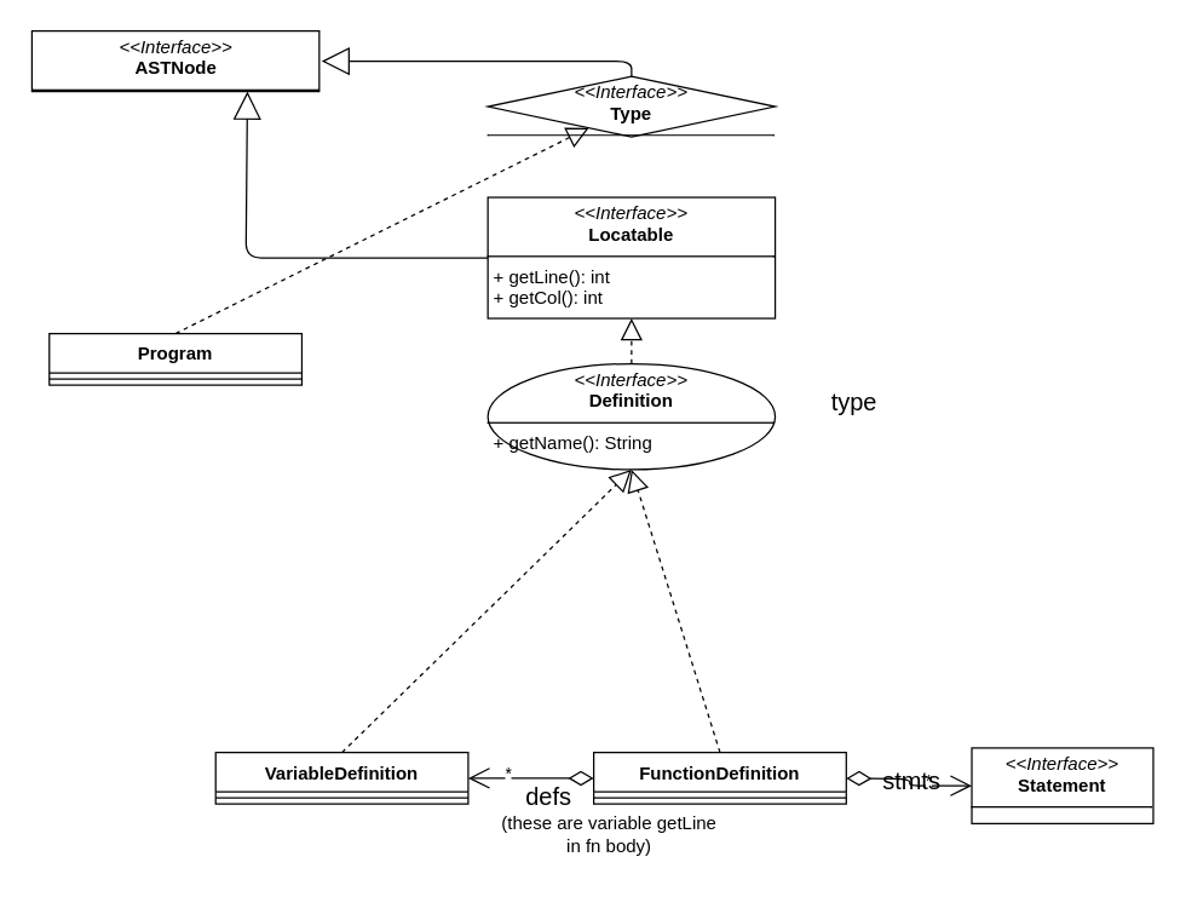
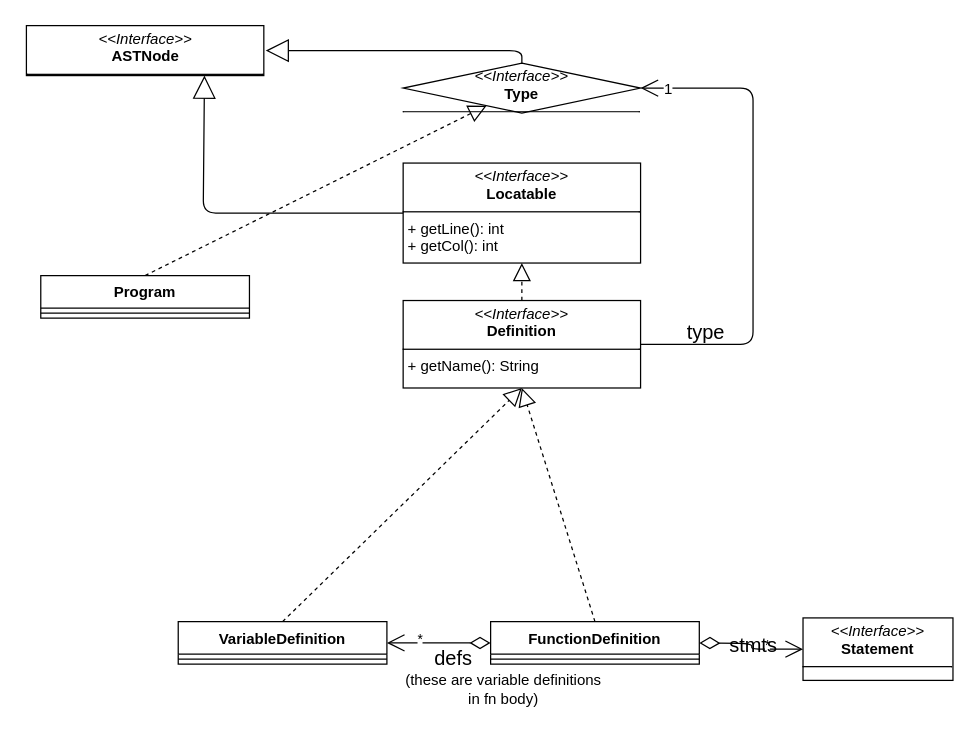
  <mxCell id="0" />
  <mxCell id="1" parent="0" />
- <mxCell id="2" value="&lt;p style=&quot;margin:0px;margin-top:4px;text-align:center;&quot;&gt;&lt;i&gt;&amp;lt;&amp;lt;Interface&amp;gt;&amp;gt;&lt;/i&gt;&lt;br&gt;&lt;b&gt;Definition&lt;/b&gt;&lt;/p&gt;&lt;hr size=&quot;1&quot; style=&quot;border-style:solid;&quot;&gt;&lt;p style=&quot;margin:0px;margin-left:4px;&quot;&gt;+ getName(): String&lt;/p&gt;" style="ellipse;verticalAlign=top;align=left;overflow=fill;html=1;whiteSpace=wrap;" parent="1" vertex="1"><mxGeometry x="322" y="240" width="190" height="70" as="geometry" /></mxCell>
+ <mxCell id="2" value="&lt;p style=&quot;margin:0px;margin-top:4px;text-align:center;&quot;&gt;&lt;i&gt;&amp;lt;&amp;lt;Interface&amp;gt;&amp;gt;&lt;/i&gt;&lt;br&gt;&lt;b&gt;Definition&lt;/b&gt;&lt;/p&gt;&lt;hr size=&quot;1&quot; style=&quot;border-style:solid;&quot;&gt;&lt;p style=&quot;margin:0px;margin-left:4px;&quot;&gt;+ getName(): String&lt;/p&gt;" style="verticalAlign=top;align=left;overflow=fill;html=1;whiteSpace=wrap;" parent="1" vertex="1"><mxGeometry x="322" y="240" width="190" height="70" as="geometry" /></mxCell>
  <mxCell id="3" value="Program" style="swimlane;fontStyle=1;align=center;verticalAlign=top;childLayout=stackLayout;horizontal=1;startSize=26;horizontalStack=0;resizeParent=1;resizeParentMax=0;resizeLast=0;collapsible=1;marginBottom=0;" parent="1" vertex="1"><mxGeometry x="32" y="220" width="167" height="34" as="geometry" /></mxCell>
  <mxCell id="4" value="" style="line;strokeWidth=1;fillColor=none;align=left;verticalAlign=middle;spacingTop=-1;spacingLeft=3;spacingRight=3;rotatable=0;labelPosition=right;points=[];portConstraint=eastwest;" parent="3" vertex="1"><mxGeometry y="26" width="167" height="8" as="geometry" /></mxCell>
  <mxCell id="5" value="VariableDefinition" style="swimlane;fontStyle=1;align=center;verticalAlign=top;childLayout=stackLayout;horizontal=1;startSize=26;horizontalStack=0;resizeParent=1;resizeParentMax=0;resizeLast=0;collapsible=1;marginBottom=0;" parent="1" vertex="1"><mxGeometry x="142" y="497" width="167" height="34" as="geometry" /></mxCell>
  <mxCell id="6" value="" style="line;strokeWidth=1;fillColor=none;align=left;verticalAlign=middle;spacingTop=-1;spacingLeft=3;spacingRight=3;rotatable=0;labelPosition=right;points=[];portConstraint=eastwest;" parent="5" vertex="1"><mxGeometry y="26" width="167" height="8" as="geometry" /></mxCell>
  <mxCell id="7" value="FunctionDefinition" style="swimlane;fontStyle=1;align=center;verticalAlign=top;childLayout=stackLayout;horizontal=1;startSize=26;horizontalStack=0;resizeParent=1;resizeParentMax=0;resizeLast=0;collapsible=1;marginBottom=0;" parent="1" vertex="1"><mxGeometry x="392" y="497" width="167" height="34" as="geometry" /></mxCell>
  <mxCell id="8" value="" style="line;strokeWidth=1;fillColor=none;align=left;verticalAlign=middle;spacingTop=-1;spacingLeft=3;spacingRight=3;rotatable=0;labelPosition=right;points=[];portConstraint=eastwest;" parent="7" vertex="1"><mxGeometry y="26" width="167" height="8" as="geometry" /></mxCell>
  <mxCell id="9" value="" style="endArrow=block;dashed=1;endFill=0;endSize=12;html=1;entryX=0.5;entryY=1;entryDx=0;entryDy=0;exitX=0.5;exitY=0;exitDx=0;exitDy=0;" parent="1" source="5" target="2" edge="1"><mxGeometry width="160" relative="1" as="geometry"><mxPoint x="242" y="410" as="sourcePoint" /><mxPoint x="402" y="410" as="targetPoint" /></mxGeometry></mxCell>
  <mxCell id="10" value="" style="endArrow=block;dashed=1;endFill=0;endSize=12;html=1;entryX=0.5;entryY=1;entryDx=0;entryDy=0;exitX=0.5;exitY=0;exitDx=0;exitDy=0;" parent="1" source="7" target="2" edge="1"><mxGeometry width="160" relative="1" as="geometry"><mxPoint x="306" y="485" as="sourcePoint" /><mxPoint x="427" y="390" as="targetPoint" /></mxGeometry></mxCell>
  <mxCell id="11" value="&lt;p style=&quot;margin:0px;margin-top:4px;text-align:center;&quot;&gt;&lt;i&gt;&amp;lt;&amp;lt;Interface&amp;gt;&amp;gt;&lt;/i&gt;&lt;br&gt;&lt;b&gt;ASTNode&lt;/b&gt;&lt;/p&gt;&lt;hr size=&quot;1&quot; style=&quot;border-style:solid;&quot;&gt;&lt;p style=&quot;margin:0px;margin-left:4px;&quot;&gt;&lt;br&gt;&lt;/p&gt;" style="verticalAlign=top;align=left;overflow=fill;html=1;whiteSpace=wrap;" parent="1" vertex="1"><mxGeometry x="20.5" y="20" width="190" height="40" as="geometry" /></mxCell>
  <mxCell id="12" value="" style="endArrow=block;endSize=16;endFill=0;html=1;entryX=0.75;entryY=1;entryDx=0;entryDy=0;exitX=0;exitY=0.5;exitDx=0;exitDy=0;" parent="1" source="13" target="11" edge="1"><mxGeometry width="160" relative="1" as="geometry"><mxPoint x="562" y="89.66" as="sourcePoint" /><mxPoint x="722" y="89.66" as="targetPoint" /><Array as="points"><mxPoint x="162" y="170" /></Array></mxGeometry></mxCell>
  <mxCell id="13" value="&lt;p style=&quot;margin:0px;margin-top:4px;text-align:center;&quot;&gt;&lt;i&gt;&amp;lt;&amp;lt;Interface&amp;gt;&amp;gt;&lt;/i&gt;&lt;br&gt;&lt;b&gt;Locatable&lt;/b&gt;&lt;/p&gt;&lt;div&gt;&lt;hr size=&quot;1&quot; style=&quot;border-style:solid;&quot;&gt;&lt;p style=&quot;margin:0px;margin-left:4px;&quot;&gt;+ getLine(): int&lt;/p&gt;&lt;p style=&quot;margin:0px;margin-left:4px;&quot;&gt;+ getCol(): int&lt;/p&gt;&lt;/div&gt;" style="verticalAlign=top;align=left;overflow=fill;html=1;whiteSpace=wrap;" parent="1" vertex="1"><mxGeometry x="322" y="130" width="190" height="80" as="geometry" /></mxCell>
  <mxCell id="14" value="" style="endArrow=block;dashed=1;endFill=0;endSize=12;html=1;exitX=0.5;exitY=0;exitDx=0;exitDy=0;" parent="1" source="3" target="16" edge="1"><mxGeometry width="160" relative="1" as="geometry"><mxPoint x="-178" y="420" as="sourcePoint" /><mxPoint x="-18" y="420" as="targetPoint" /></mxGeometry></mxCell>
  <mxCell id="15" value="" style="endArrow=block;dashed=1;endFill=0;endSize=12;html=1;entryX=0.5;entryY=1;entryDx=0;entryDy=0;exitX=0.5;exitY=0;exitDx=0;exitDy=0;" parent="1" source="2" target="13" edge="1"><mxGeometry width="160" relative="1" as="geometry"><mxPoint x="126" y="230" as="sourcePoint" /><mxPoint x="-109" y="110" as="targetPoint" /></mxGeometry></mxCell>
  <mxCell id="16" value="&lt;p style=&quot;margin:0px;margin-top:4px;text-align:center;&quot;&gt;&lt;i&gt;&amp;lt;&amp;lt;Interface&amp;gt;&amp;gt;&lt;/i&gt;&lt;br&gt;&lt;b&gt;Type&lt;/b&gt;&lt;/p&gt;&lt;hr size=&quot;1&quot; style=&quot;border-style:solid;&quot;&gt;&lt;p style=&quot;margin:0px;margin-left:4px;&quot;&gt;&lt;br&gt;&lt;/p&gt;" style="rhombus;verticalAlign=top;align=left;overflow=fill;html=1;whiteSpace=wrap;" parent="1" vertex="1"><mxGeometry x="322" y="50" width="190" height="40" as="geometry" /></mxCell>
  <mxCell id="17" value="" style="endArrow=block;endSize=16;endFill=0;html=1;exitX=0.5;exitY=0;exitDx=0;exitDy=0;" parent="1" source="16" edge="1"><mxGeometry width="160" relative="1" as="geometry"><mxPoint x="332" y="100" as="sourcePoint" /><mxPoint x="212" y="40" as="targetPoint" /><Array as="points"><mxPoint x="417" y="40" /></Array></mxGeometry></mxCell>
+ <mxCell id="18" value="" style="endArrow=open;endFill=1;endSize=12;html=1;exitX=1;exitY=0.5;exitDx=0;exitDy=0;entryX=1;entryY=0.5;entryDx=0;entryDy=0;" parent="1" source="2" edge="1" target="16"><mxGeometry width="160" relative="1" as="geometry"><mxPoint x="512" y="215" as="sourcePoint" /><mxPoint x="602" y="130" as="targetPoint" /><Array as="points"><mxPoint x="602" y="275" /><mxPoint x="602" y="70" /></Array></mxGeometry></mxCell>
+ <mxCell id="19" value="1" style="edgeLabel;html=1;align=center;verticalAlign=middle;resizable=0;points=[];fontSize=12;" parent="18" vertex="1" connectable="0"><mxGeometry x="0.69" relative="1" as="geometry"><mxPoint x="-39" as="offset" /></mxGeometry></mxCell>
  <mxCell id="20" value="*" style="endArrow=open;html=1;endSize=12;startArrow=diamondThin;startSize=14;startFill=0;edgeStyle=orthogonalEdgeStyle;align=left;verticalAlign=bottom;exitX=0;exitY=0.5;exitDx=0;exitDy=0;entryX=1;entryY=0.5;entryDx=0;entryDy=0;" parent="1" source="7" target="5" edge="1"><mxGeometry x="0.446" y="6" relative="1" as="geometry"><mxPoint x="392" y="514" as="sourcePoint" /><mxPoint x="309" y="514" as="targetPoint" /><mxPoint as="offset" /></mxGeometry></mxCell>
  <mxCell id="21" value="&lt;p style=&quot;margin:0px;margin-top:4px;text-align:center;&quot;&gt;&lt;i&gt;&amp;lt;&amp;lt;Interface&amp;gt;&amp;gt;&lt;/i&gt;&lt;br&gt;&lt;b&gt;Statement&lt;/b&gt;&lt;/p&gt;&lt;hr size=&quot;1&quot; style=&quot;border-style:solid;&quot;&gt;&lt;p style=&quot;margin:0px;margin-left:4px;&quot;&gt;&lt;br&gt;&lt;/p&gt;" style="verticalAlign=top;align=left;overflow=fill;html=1;whiteSpace=wrap;" parent="1" vertex="1"><mxGeometry x="642" y="494" width="120" height="50" as="geometry" /></mxCell>
  <mxCell id="22" value="*" style="endArrow=open;html=1;endSize=12;startArrow=diamondThin;startSize=14;startFill=0;edgeStyle=orthogonalEdgeStyle;align=left;verticalAlign=bottom;exitX=1;exitY=0.5;exitDx=0;exitDy=0;entryX=0;entryY=0.5;entryDx=0;entryDy=0;" parent="1" target="21" edge="1"><mxGeometry x="0.281" y="-6" relative="1" as="geometry"><mxPoint x="559" y="514" as="sourcePoint" /><mxPoint x="319" y="524" as="targetPoint" /><mxPoint as="offset" /></mxGeometry></mxCell>
- <mxCell id="23" value="(these are variable getLine&lt;br&gt;in fn body)" style="text;html=1;align=center;verticalAlign=middle;resizable=0;points=[];autosize=1;strokeColor=none;fillColor=none;" parent="1" vertex="1"><mxGeometry x="312" y="531" width="180" height="40" as="geometry" /></mxCell>
+ <mxCell id="23" value="(these are variable definitions&lt;br&gt;in fn body)" style="text;html=1;align=center;verticalAlign=middle;resizable=0;points=[];autosize=1;strokeColor=none;fillColor=none;" parent="1" vertex="1"><mxGeometry x="312" y="531" width="180" height="40" as="geometry" /></mxCell>
  <mxCell id="24" value="type" style="text;html=1;align=center;verticalAlign=middle;resizable=0;points=[];autosize=1;strokeColor=none;fillColor=none;fontSize=16;" parent="1" vertex="1"><mxGeometry x="539" y="250" width="50" height="30" as="geometry" /></mxCell>
  <mxCell id="25" value="stmts" style="text;html=1;align=center;verticalAlign=middle;resizable=0;points=[];autosize=1;strokeColor=none;fillColor=none;fontSize=16;" parent="1" vertex="1"><mxGeometry x="572" y="501" width="60" height="30" as="geometry" /></mxCell>
  <mxCell id="26" value="defs" style="text;html=1;align=center;verticalAlign=middle;resizable=0;points=[];autosize=1;strokeColor=none;fillColor=none;fontSize=16;" parent="1" vertex="1"><mxGeometry x="337" y="511" width="50" height="30" as="geometry" /></mxCell>
